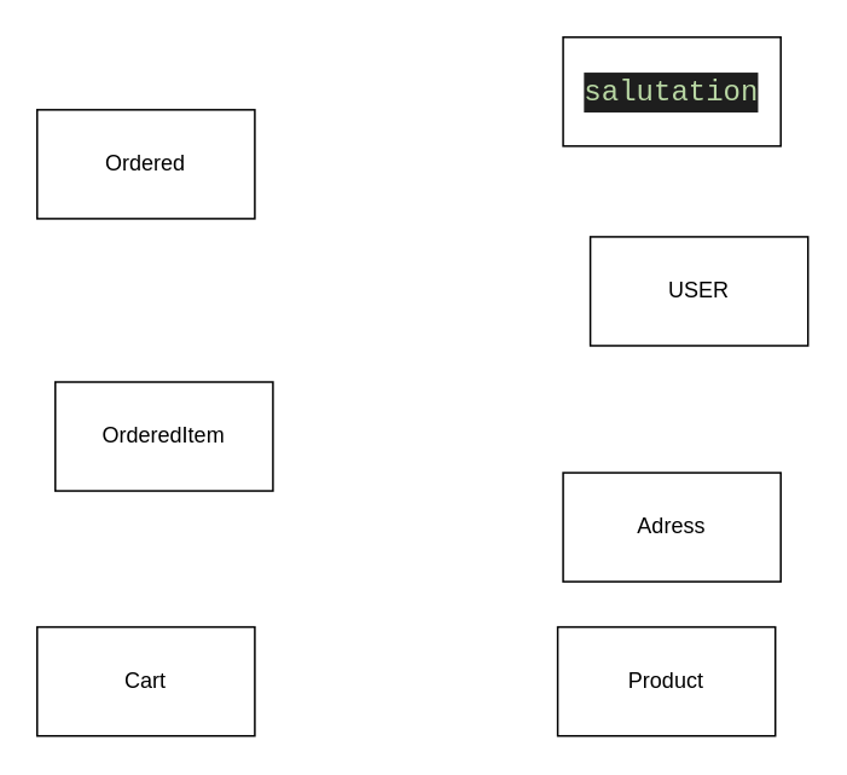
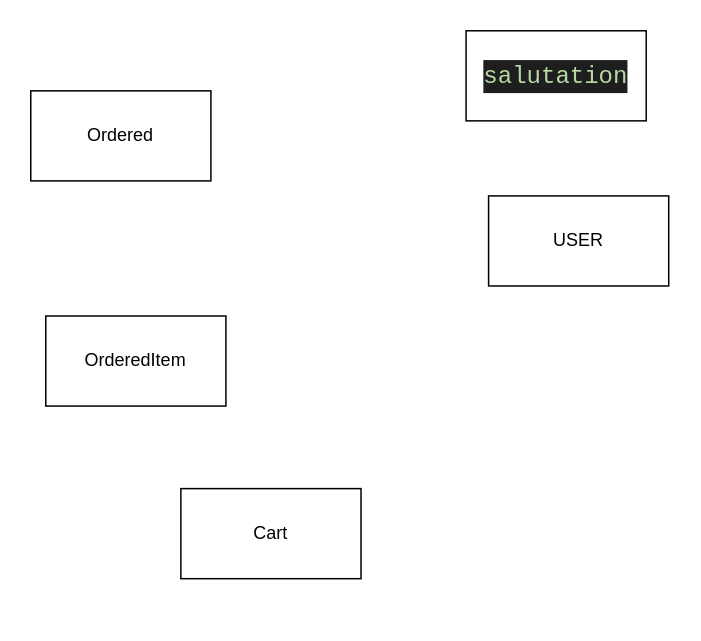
  <mxCell id="0" />
  <mxCell id="1" parent="0" />
  <mxCell id="2" value="USER" style="whiteSpace=wrap;html=1;" vertex="1" parent="1"><mxGeometry x="325" y="130" width="120" height="60" as="geometry" /></mxCell>
- <mxCell id="3" value="Adress&lt;br&gt;" style="whiteSpace=wrap;html=1;" vertex="1" parent="1"><mxGeometry x="310" y="260" width="120" height="60" as="geometry" /></mxCell>
- <mxCell id="4" value="Product&lt;br&gt;" style="whiteSpace=wrap;html=1;" vertex="1" parent="1"><mxGeometry x="307" y="345" width="120" height="60" as="geometry" /></mxCell>
  <mxCell id="5" value="&lt;div style=&quot;color: rgb(212 , 212 , 212) ; background-color: rgb(30 , 30 , 30) ; font-family: &amp;#34;consolas&amp;#34; , &amp;#34;courier new&amp;#34; , monospace ; font-size: 16px ; line-height: 22px&quot;&gt;&lt;span style=&quot;color: #b8d7a3&quot;&gt;salutation&lt;/span&gt;&lt;/div&gt;" style="whiteSpace=wrap;html=1;" vertex="1" parent="1"><mxGeometry x="310" y="20" width="120" height="60" as="geometry" /></mxCell>
- <mxCell id="6" value="Cart" style="whiteSpace=wrap;html=1;" vertex="1" parent="1"><mxGeometry x="20" y="345" width="120" height="60" as="geometry" /></mxCell>
+ <mxCell id="6" value="Cart" style="whiteSpace=wrap;html=1;" vertex="1" parent="1"><mxGeometry x="120" y="325" width="120" height="60" as="geometry" /></mxCell>
  <mxCell id="7" value="OrderedItem" style="whiteSpace=wrap;html=1;" vertex="1" parent="1"><mxGeometry x="30" y="210" width="120" height="60" as="geometry" /></mxCell>
  <mxCell id="8" value="Ordered" style="whiteSpace=wrap;html=1;" vertex="1" parent="1"><mxGeometry x="20" y="60" width="120" height="60" as="geometry" /></mxCell>
